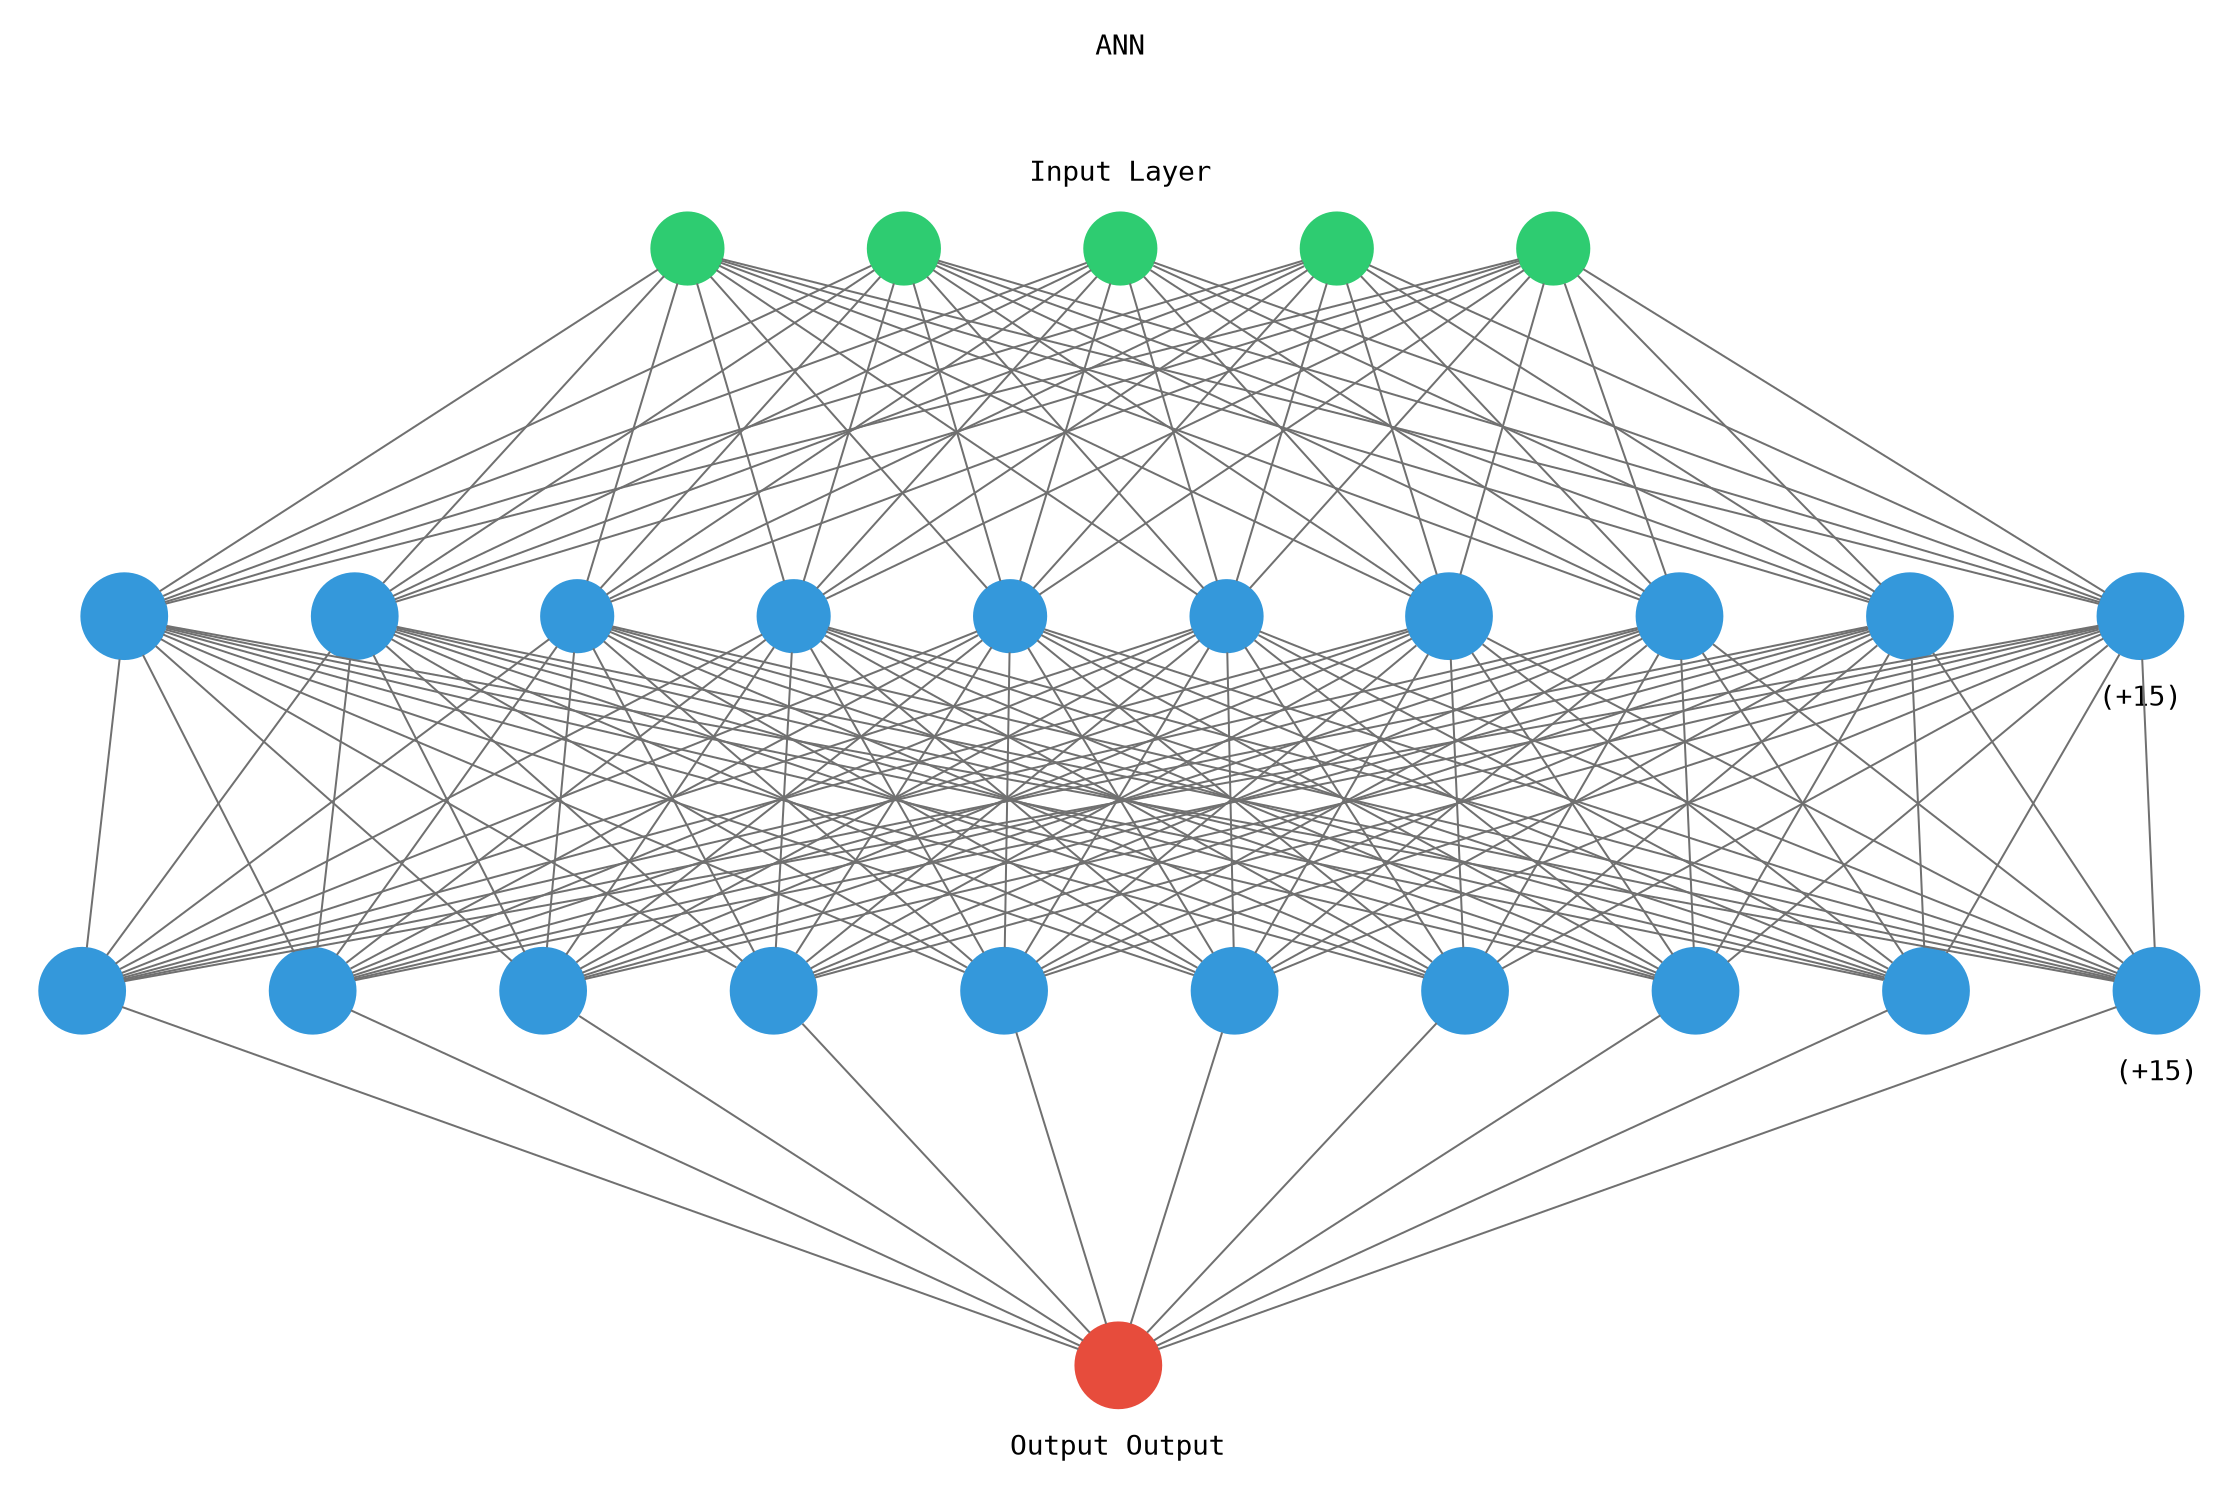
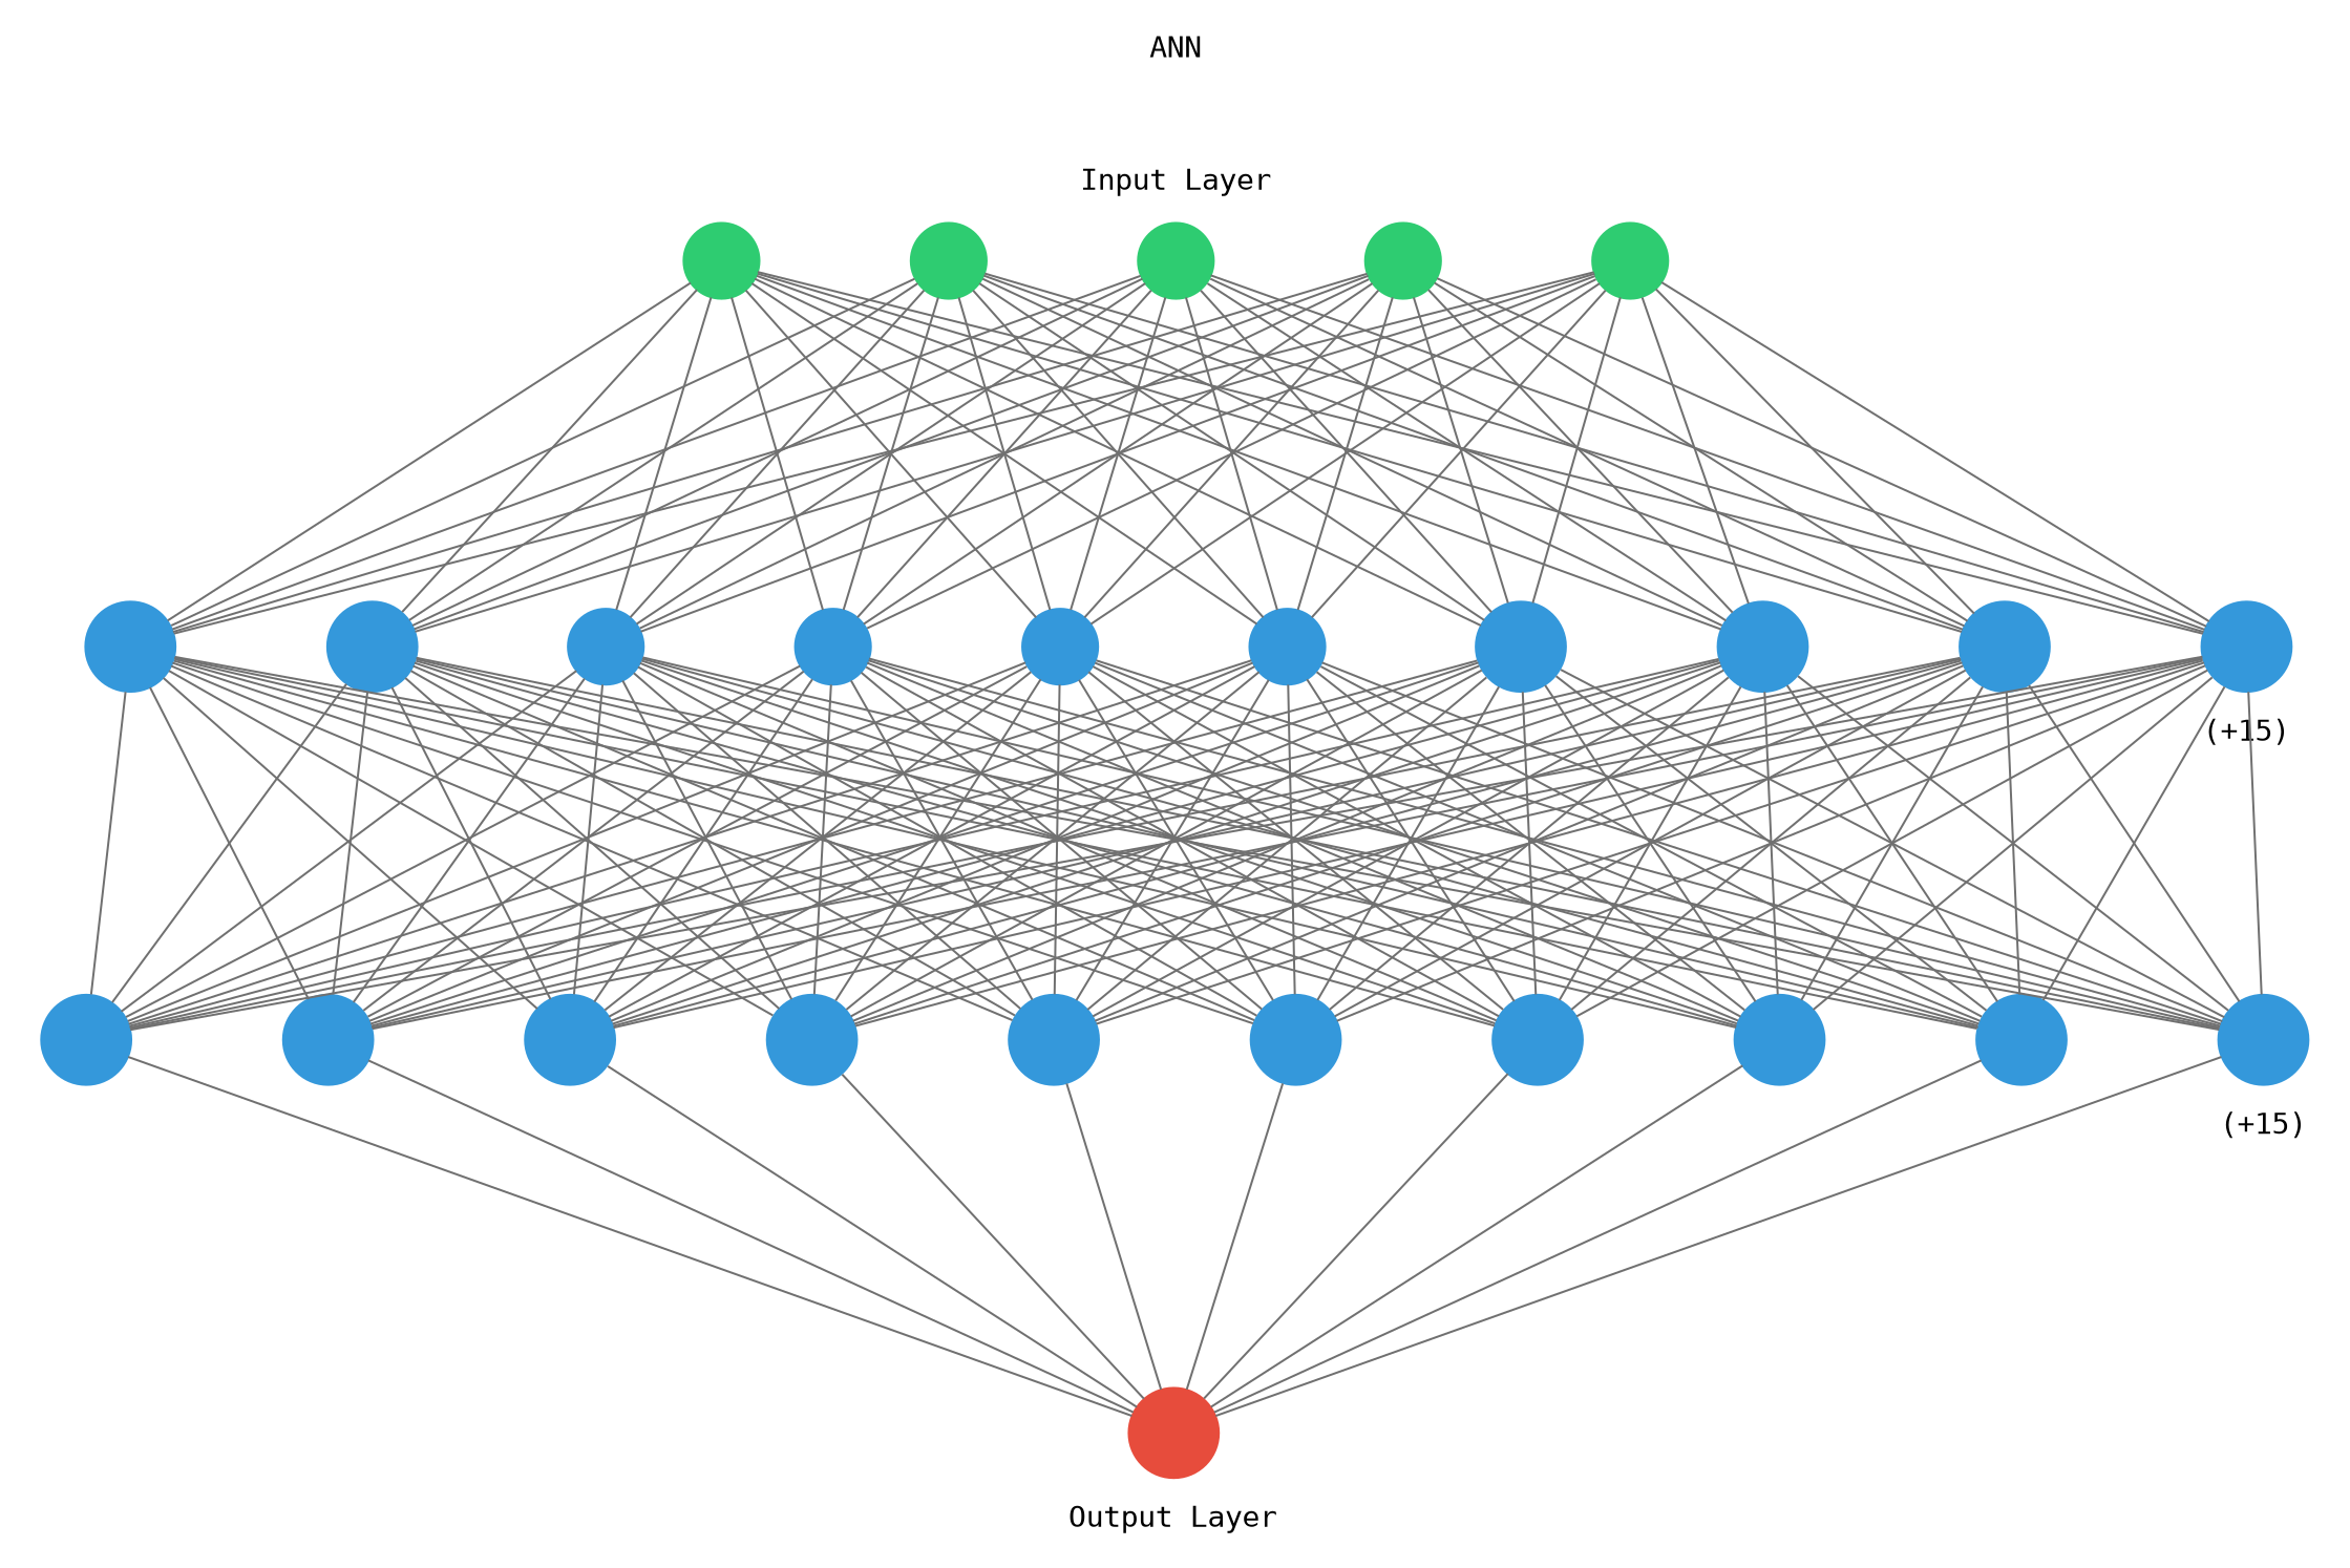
  digraph {
    arrowShape=none
    nodesep=1
    ranksep=2
    splines=false
    fontname="DejaVu Sans Mono"
    node [color="#3498db" fontcolor="#3498db" shape=circle style=filled fontname="DejaVu Sans Mono"]
    edge [arrowhead=none color="#707070" fontname="DejaVu Sans Mono"]
    1 [color="#2ecc71" fontcolor="#2ecc71"]
    2 [color="#2ecc71" fontcolor="#2ecc71"]
    3 [color="#2ecc71" fontcolor="#2ecc71"]
    4 [color="#2ecc71" fontcolor="#2ecc71"]
    5 [color="#2ecc71" fontcolor="#2ecc71"]
    6
    7
    8
    9
    10
    11
    12
    13
    14
    15
    16
    17
    18
    19
    20
    21
    22
    23
    24
    25
    26 [color="#e74c3c" fontcolor="#e74c3c"]
    subgraph cluster_1 {
      color=white
      label="ANN\n\n\n\nInput Layer"
      rank=same
      1
      2
      3
      4
      5
    }
    subgraph cluster_2 {
      color=white
      label=" (+15)"
      labeljust=right
      labelloc=b
      rank=same
      6
      7
      8
      9
      10
      11
      12
      13
      14
      15
    }
    subgraph cluster_3 {
      color=white
      label=" (+15)"
      labeljust=right
      labelloc=b
      rank=same
      16
      17
      18
      19
      20
      21
      22
      23
      24
      25
    }
    subgraph cluster_4 {
      color=white
-     label="Output Output"
+     label="Output Layer"
      labeljust=1
      labelloc=bottom
      rank=same
      26
    }
    1 -> 6
    1 -> 7
    1 -> 8
    1 -> 9
    1 -> 10
    1 -> 11
    1 -> 12
    1 -> 13
    1 -> 14
    1 -> 15
    2 -> 6
    2 -> 7
    2 -> 8
    2 -> 9
    2 -> 10
    2 -> 11
    2 -> 12
    2 -> 13
    2 -> 14
    2 -> 15
    3 -> 6
    3 -> 7
    3 -> 8
    3 -> 9
    3 -> 10
    3 -> 11
    3 -> 12
    3 -> 13
    3 -> 14
    3 -> 15
    4 -> 6
    4 -> 7
    4 -> 8
    4 -> 9
    4 -> 10
    4 -> 11
    4 -> 12
    4 -> 13
    4 -> 14
    4 -> 15
    5 -> 6
    5 -> 7
    5 -> 8
    5 -> 9
    5 -> 10
    5 -> 11
    5 -> 12
    5 -> 13
    5 -> 14
    5 -> 15
    6 -> 16
    6 -> 17
    6 -> 18
    6 -> 19
    6 -> 20
    6 -> 21
    6 -> 22
    6 -> 23
    6 -> 24
    6 -> 25
    7 -> 16
    7 -> 17
    7 -> 18
    7 -> 19
    7 -> 20
    7 -> 21
    7 -> 22
    7 -> 23
    7 -> 24
    7 -> 25
    8 -> 16
    8 -> 17
    8 -> 18
    8 -> 19
    8 -> 20
    8 -> 21
    8 -> 22
    8 -> 23
    8 -> 24
    8 -> 25
    9 -> 16
    9 -> 17
    9 -> 18
    9 -> 19
    9 -> 20
    9 -> 21
    9 -> 22
    9 -> 23
    9 -> 24
    9 -> 25
    10 -> 16
    10 -> 17
    10 -> 18
    10 -> 19
    10 -> 20
    10 -> 21
    10 -> 22
    10 -> 23
    10 -> 24
    10 -> 25
    11 -> 16
    11 -> 17
    11 -> 18
    11 -> 19
    11 -> 20
    11 -> 21
    11 -> 22
    11 -> 23
    11 -> 24
    11 -> 25
    12 -> 16
    12 -> 17
    12 -> 18
    12 -> 19
    12 -> 20
    12 -> 21
    12 -> 22
    12 -> 23
    12 -> 24
    12 -> 25
    13 -> 16
    13 -> 17
    13 -> 18
    13 -> 19
    13 -> 20
    13 -> 21
    13 -> 22
    13 -> 23
    13 -> 24
    13 -> 25
    14 -> 16
    14 -> 17
    14 -> 18
    14 -> 19
    14 -> 20
    14 -> 21
    14 -> 22
    14 -> 23
    14 -> 24
    14 -> 25
    15 -> 16
    15 -> 17
    15 -> 18
    15 -> 19
    15 -> 20
    15 -> 21
    15 -> 22
    15 -> 23
    15 -> 24
    15 -> 25
    16 -> 26
    17 -> 26
    18 -> 26
    19 -> 26
    20 -> 26
    21 -> 26
    22 -> 26
    23 -> 26
    24 -> 26
    25 -> 26
  }
